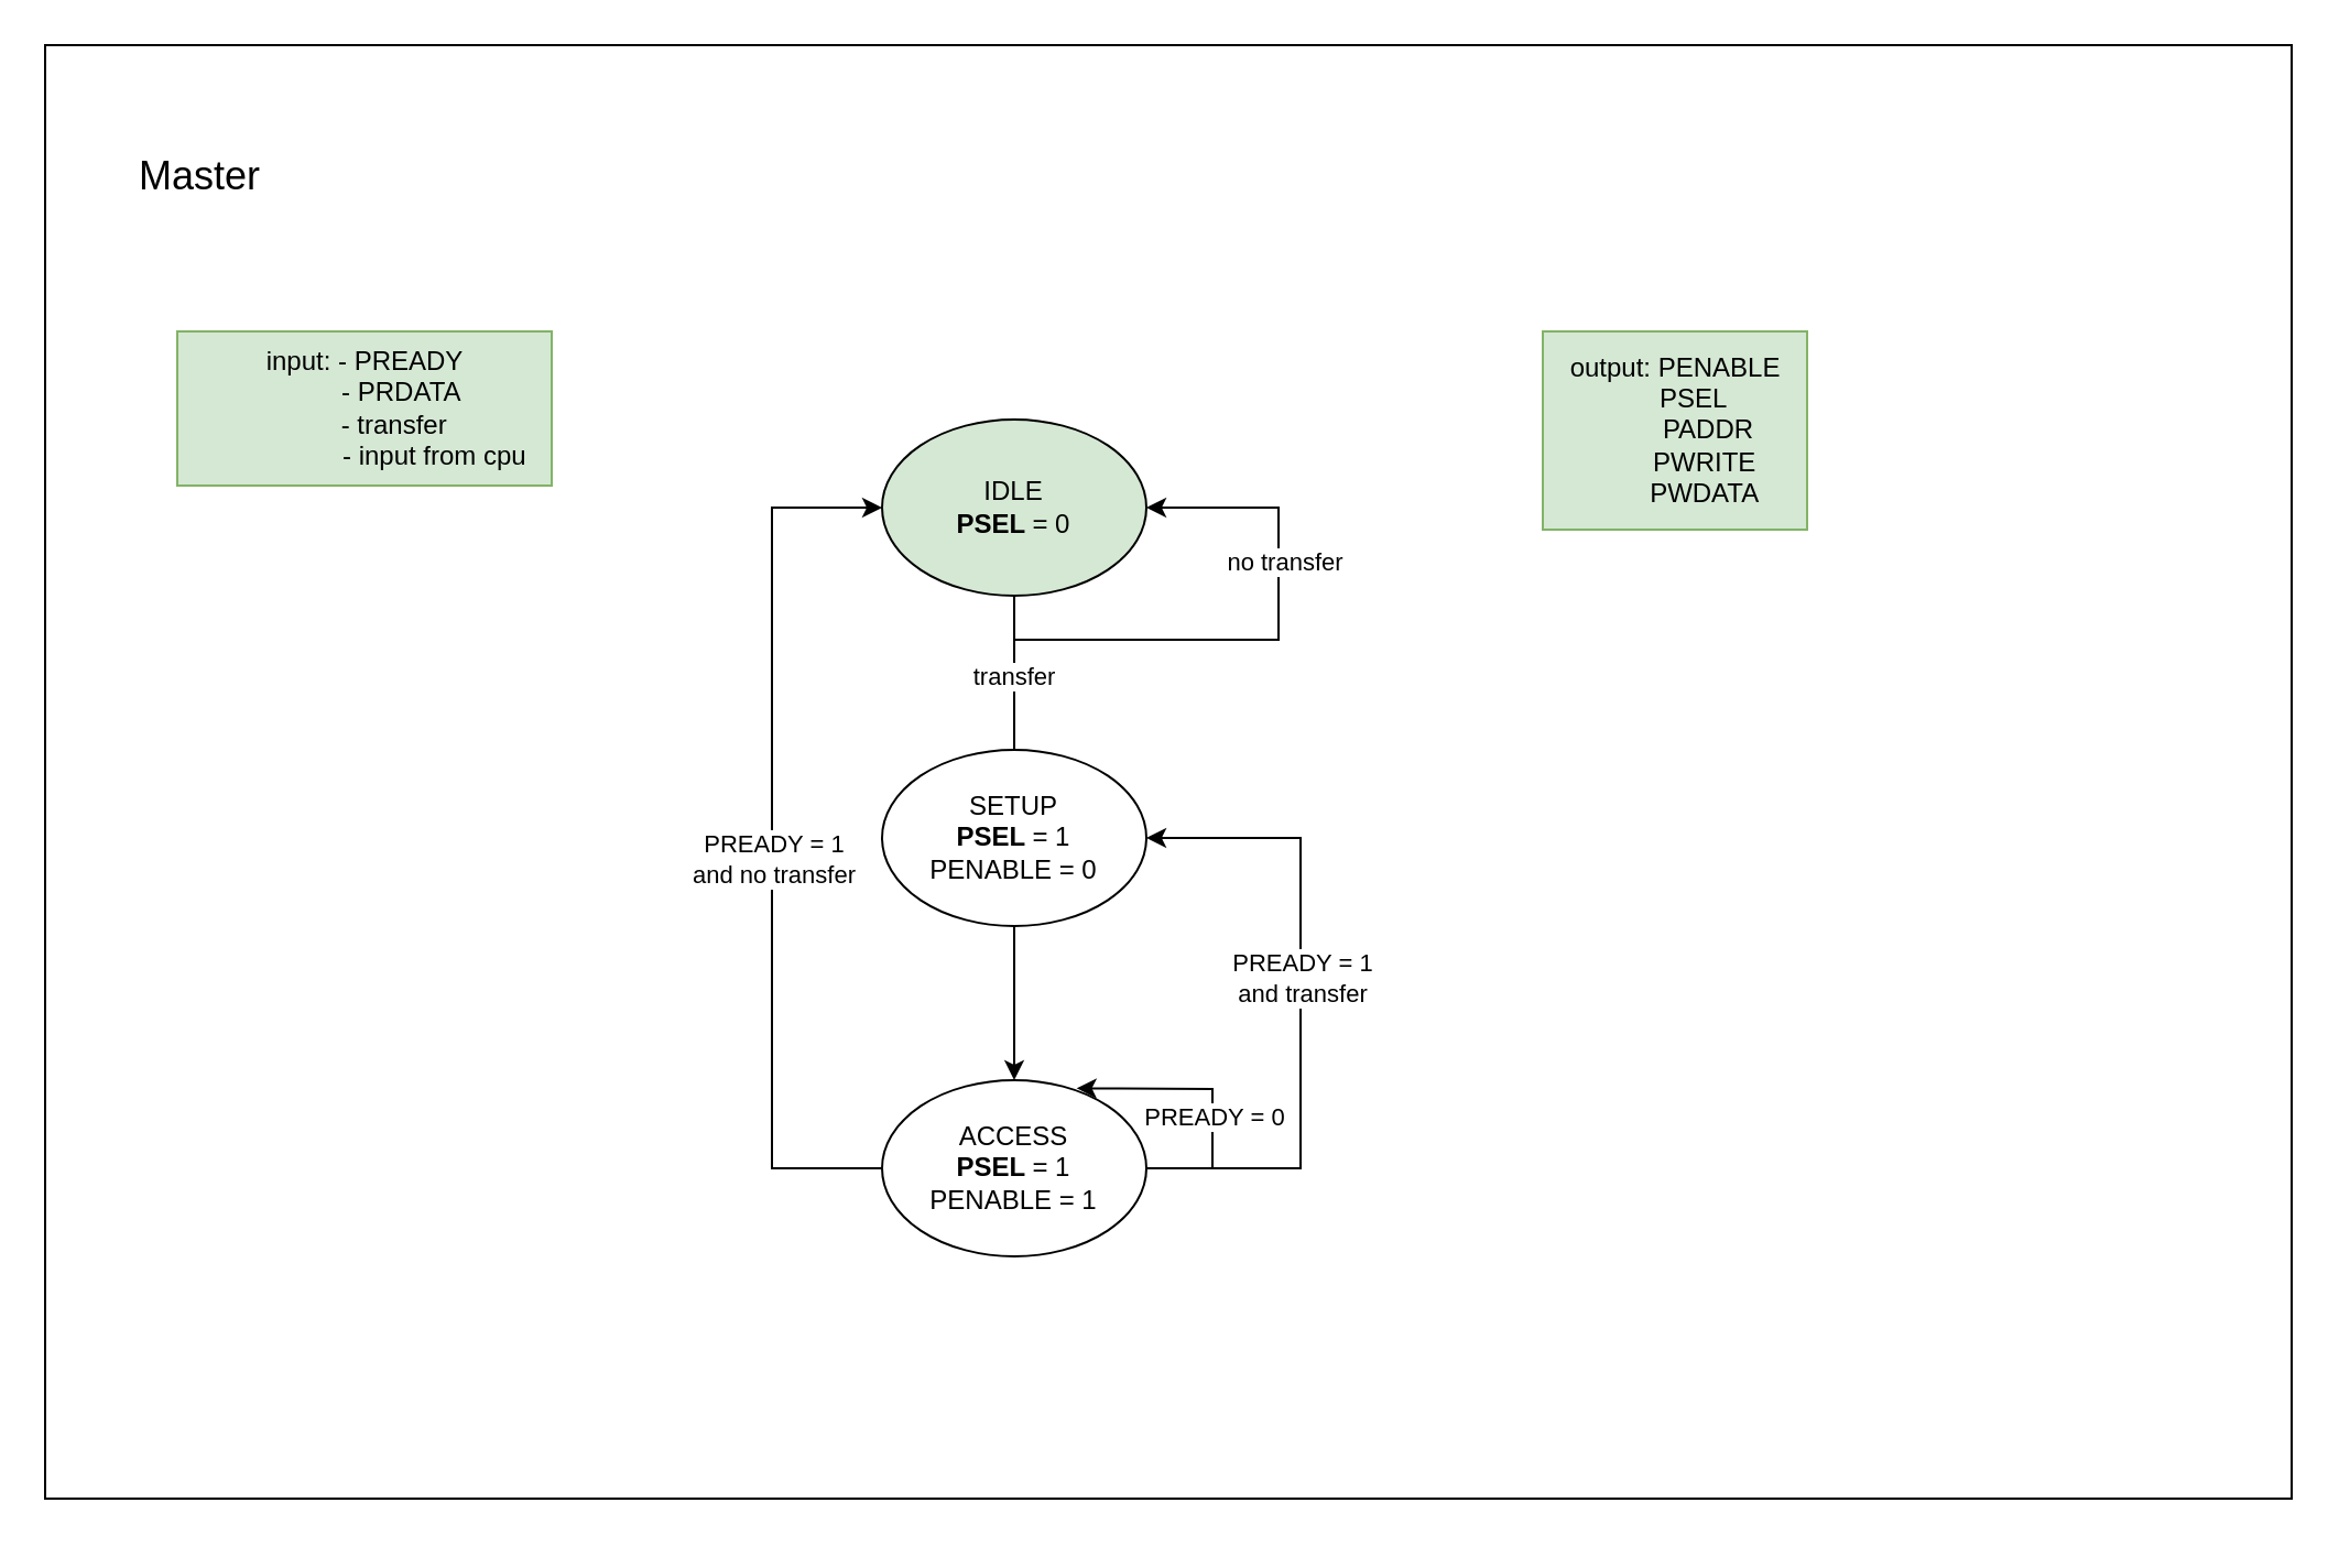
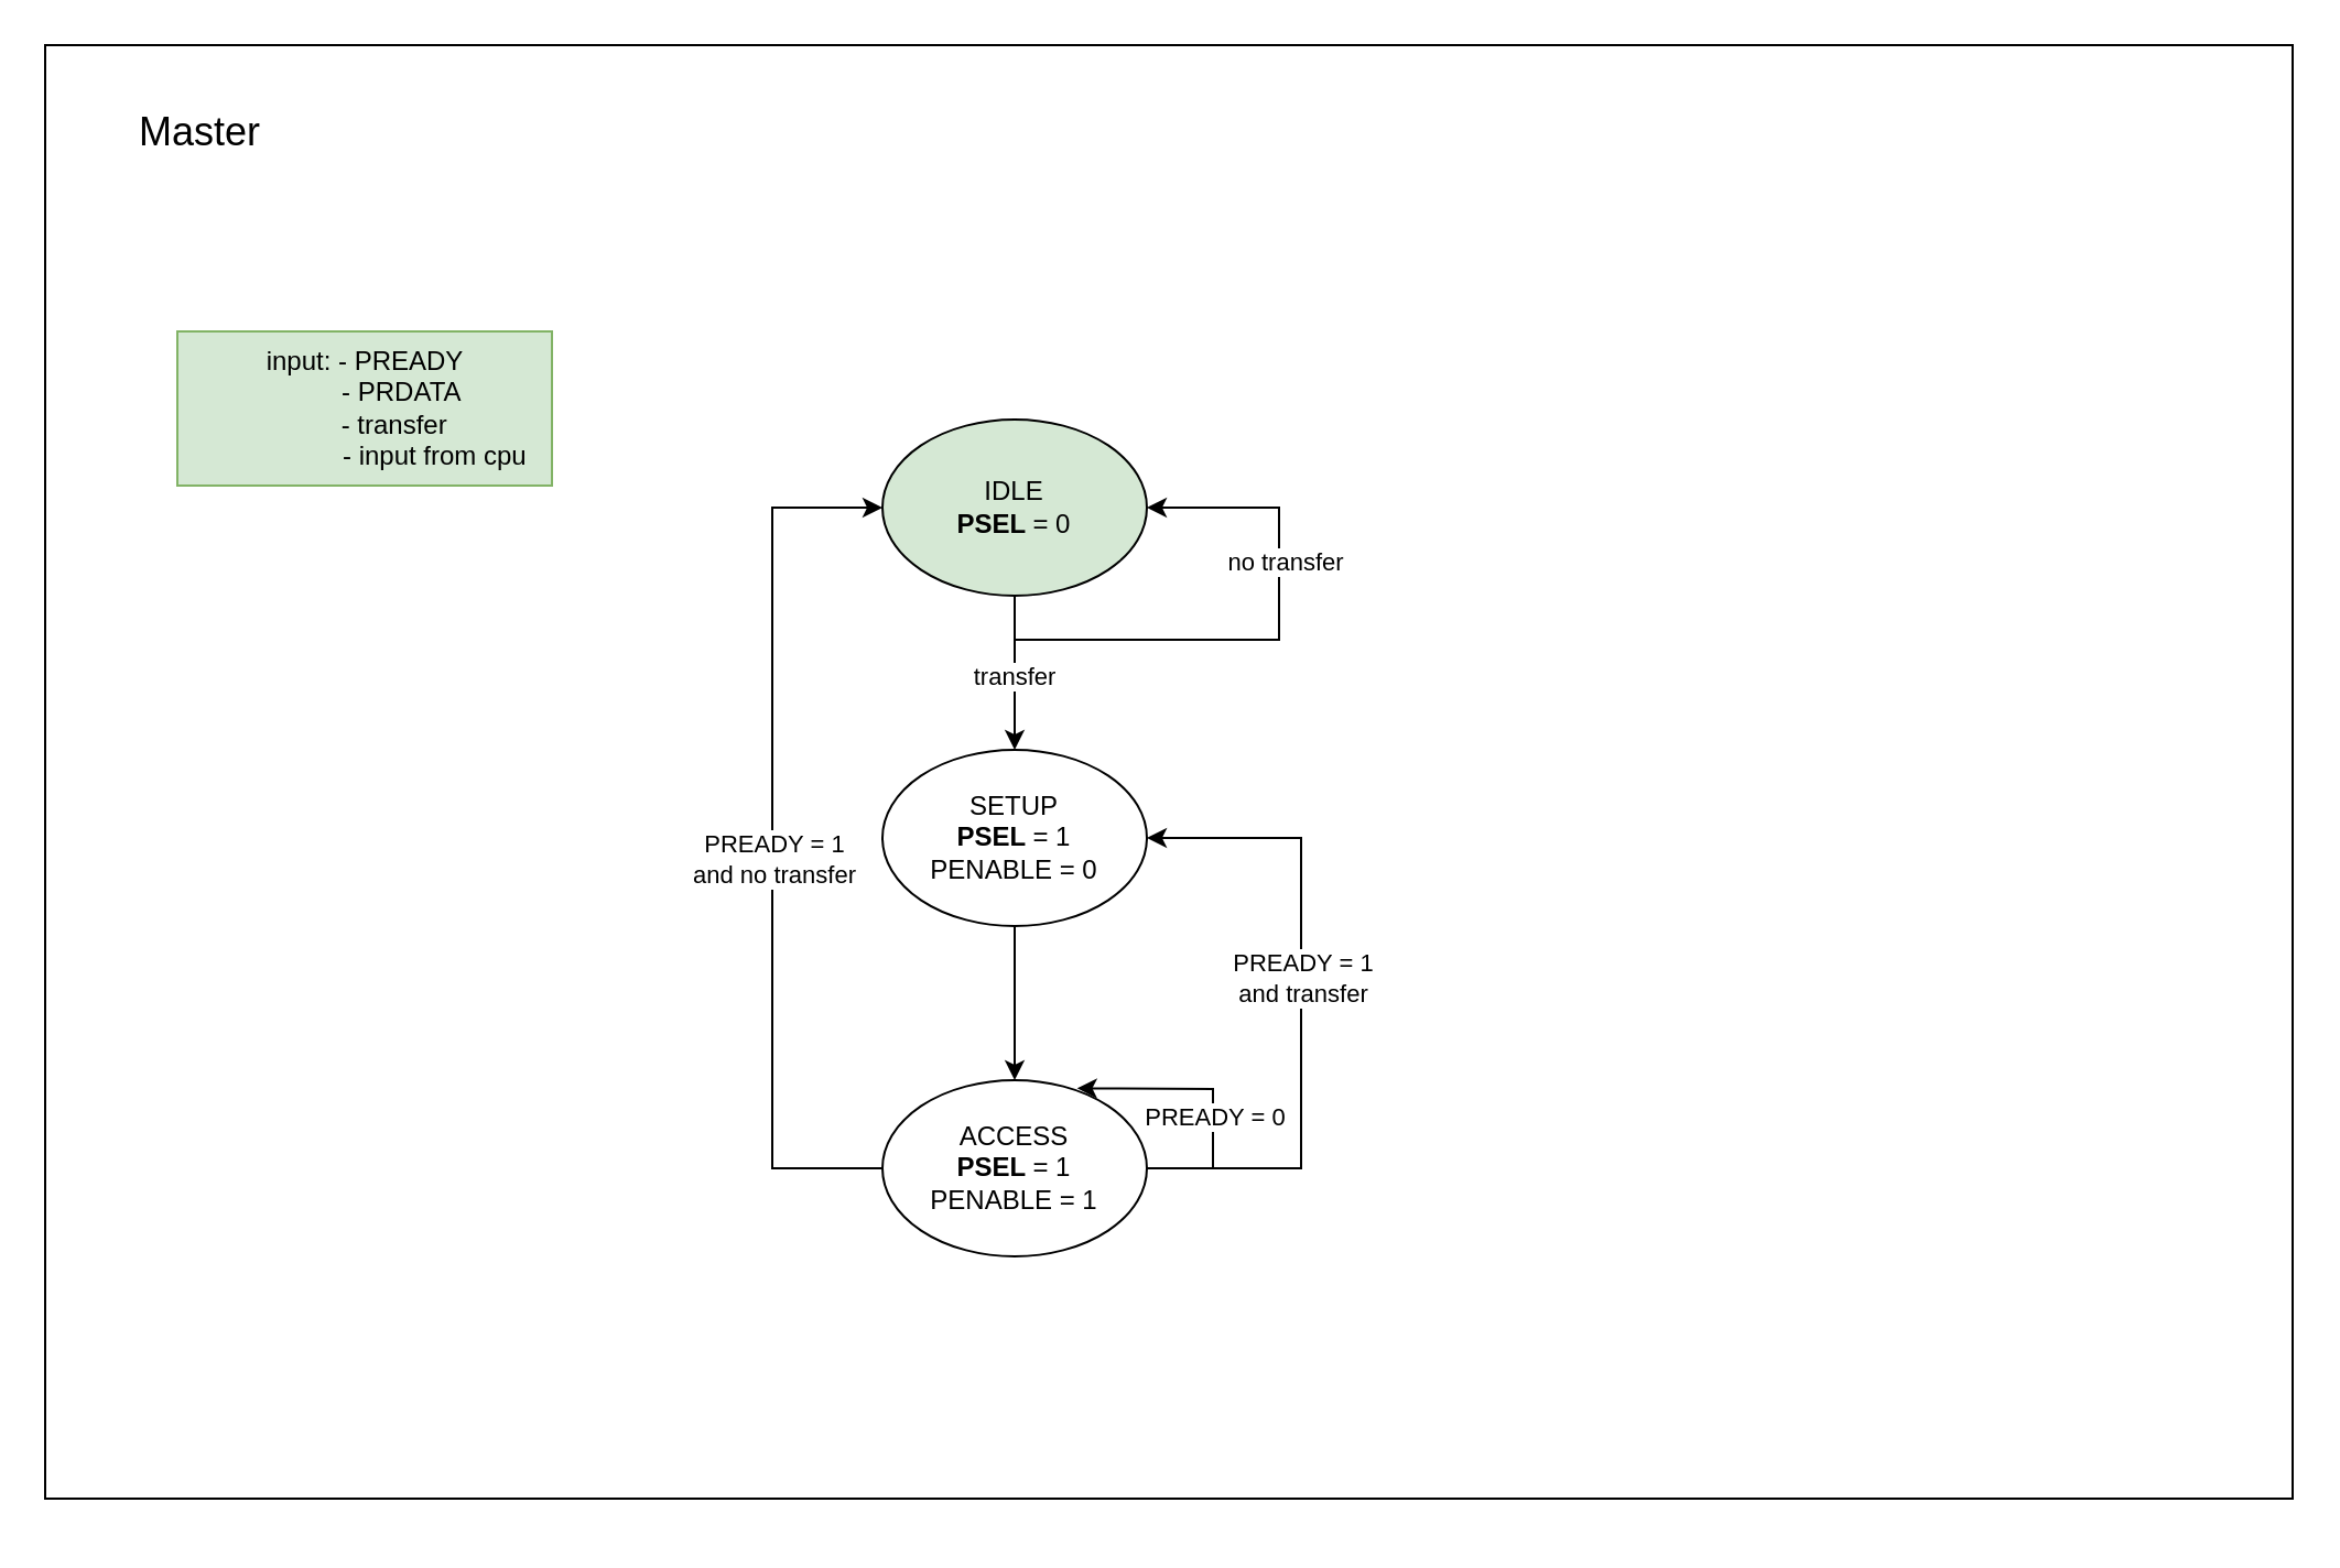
  <mxCell id="0" />
  <mxCell id="1" parent="0" />
  <mxCell id="2" value="" style="group" vertex="1" connectable="0" parent="1"><mxGeometry x="20" y="30" width="1020" height="660" as="geometry" /></mxCell>
  <mxCell id="3" value="" style="group" vertex="1" connectable="0" parent="2"><mxGeometry width="1020" height="660" as="geometry" /></mxCell>
  <mxCell id="4" value="" style="rounded=0;whiteSpace=wrap;html=1;" vertex="1" parent="3"><mxGeometry y="-10" width="1020" height="660" as="geometry" /></mxCell>
- <mxCell id="5" value="&lt;font style=&quot;font-size: 18px;&quot;&gt;Master&lt;/font&gt;" style="text;html=1;align=center;verticalAlign=middle;resizable=0;points=[];autosize=1;strokeColor=none;fillColor=none;" vertex="1" parent="3"><mxGeometry x="30" y="30" width="80" height="40" as="geometry" /></mxCell>
+ <mxCell id="5" value="&lt;font style=&quot;font-size: 18px;&quot;&gt;Master&lt;/font&gt;" style="text;html=1;align=center;verticalAlign=middle;resizable=0;points=[];autosize=1;strokeColor=none;fillColor=none;" vertex="1" parent="3"><mxGeometry x="30" y="10" width="80" height="40" as="geometry" /></mxCell>
  <mxCell id="6" value="input: - PREADY&lt;br&gt;&lt;span style=&quot;white-space: pre;&quot;&gt;&#09;&lt;/span&gt;&amp;nbsp; &amp;nbsp;- PRDATA&amp;nbsp;&lt;br&gt;&lt;span style=&quot;white-space: pre;&quot;&gt;&#09;&lt;/span&gt;- transfer&lt;br&gt;&lt;span style=&quot;white-space: pre;&quot;&gt;&#09;&lt;/span&gt;&amp;nbsp; &amp;nbsp; &amp;nbsp; &amp;nbsp; &amp;nbsp; &amp;nbsp;- input from cpu" style="text;html=1;align=center;verticalAlign=middle;resizable=0;points=[];autosize=1;strokeColor=#82b366;fillColor=#d5e8d4;" vertex="1" parent="3"><mxGeometry x="60" y="120" width="170" height="70" as="geometry" /></mxCell>
- <mxCell id="7" value="output: PENABLE&lt;br&gt;&amp;nbsp; &amp;nbsp; &amp;nbsp;PSEL&lt;br&gt;&amp;nbsp; &amp;nbsp; &amp;nbsp; &amp;nbsp; &amp;nbsp;PADDR&lt;br&gt;&amp;nbsp; &amp;nbsp;&amp;nbsp;&lt;span style=&quot;white-space: pre;&quot;&gt;&#09;&lt;/span&gt;PWRITE&lt;br&gt;&lt;span style=&quot;white-space: pre;&quot;&gt;&#09;&lt;/span&gt;PWDATA" style="text;html=1;align=center;verticalAlign=middle;resizable=0;points=[];autosize=1;strokeColor=#82b366;fillColor=#d5e8d4;" vertex="1" parent="3"><mxGeometry x="680" y="120" width="120" height="90" as="geometry" /></mxCell>
- <mxCell id="8" style="edgeStyle=orthogonalEdgeStyle;rounded=0;orthogonalLoop=1;jettySize=auto;html=1;entryX=0.5;entryY=0;entryDx=0;entryDy=0;endArrow=none;" edge="1" parent="3" source="10" target="12"><mxGeometry relative="1" as="geometry" /></mxCell>
+ <mxCell id="8" style="edgeStyle=orthogonalEdgeStyle;rounded=0;orthogonalLoop=1;jettySize=auto;html=1;entryX=0.5;entryY=0;entryDx=0;entryDy=0;" edge="1" parent="3" source="10" target="12"><mxGeometry relative="1" as="geometry" /></mxCell>
  <mxCell id="9" value="transfer" style="edgeLabel;html=1;align=center;verticalAlign=middle;resizable=0;points=[];" vertex="1" connectable="0" parent="8"><mxGeometry x="0.029" y="-1" relative="1" as="geometry"><mxPoint as="offset" /></mxGeometry></mxCell>
  <mxCell id="10" value="IDLE&lt;br&gt;&lt;b&gt;PSEL &lt;/b&gt;= 0" style="ellipse;whiteSpace=wrap;html=1;fillColor=#d5e8d4;" vertex="1" parent="3"><mxGeometry x="380" y="160" width="120" height="80" as="geometry" /></mxCell>
  <mxCell id="11" style="edgeStyle=orthogonalEdgeStyle;rounded=0;orthogonalLoop=1;jettySize=auto;html=1;entryX=0.5;entryY=0;entryDx=0;entryDy=0;" edge="1" parent="3" source="12" target="17"><mxGeometry relative="1" as="geometry" /></mxCell>
  <mxCell id="12" value="SETUP&lt;br&gt;&lt;b&gt;PSEL &lt;/b&gt;= 1&lt;br&gt;PENABLE = 0" style="ellipse;whiteSpace=wrap;html=1;" vertex="1" parent="3"><mxGeometry x="380" y="310" width="120" height="80" as="geometry" /></mxCell>
  <mxCell id="13" style="edgeStyle=orthogonalEdgeStyle;rounded=0;orthogonalLoop=1;jettySize=auto;html=1;entryX=0;entryY=0.5;entryDx=0;entryDy=0;" edge="1" parent="3" source="17" target="10"><mxGeometry relative="1" as="geometry"><Array as="points"><mxPoint x="330" y="500" /><mxPoint x="330" y="200" /></Array></mxGeometry></mxCell>
  <mxCell id="14" value="PREADY = 1&lt;br&gt;and no transfer" style="edgeLabel;html=1;align=center;verticalAlign=middle;resizable=0;points=[];" vertex="1" connectable="0" parent="13"><mxGeometry x="-0.045" relative="1" as="geometry"><mxPoint as="offset" /></mxGeometry></mxCell>
  <mxCell id="15" style="edgeStyle=orthogonalEdgeStyle;rounded=0;orthogonalLoop=1;jettySize=auto;html=1;entryX=1;entryY=0.5;entryDx=0;entryDy=0;" edge="1" parent="3" source="17" target="12"><mxGeometry relative="1" as="geometry"><Array as="points"><mxPoint x="570" y="500" /><mxPoint x="570" y="350" /></Array></mxGeometry></mxCell>
  <mxCell id="16" value="PREADY = 1&lt;br&gt;and transfer" style="edgeLabel;html=1;align=center;verticalAlign=middle;resizable=0;points=[];" vertex="1" connectable="0" parent="15"><mxGeometry x="0.083" relative="1" as="geometry"><mxPoint as="offset" /></mxGeometry></mxCell>
  <mxCell id="17" value="ACCESS&lt;br&gt;&lt;b&gt;PSEL &lt;/b&gt;= 1&lt;br&gt;PENABLE = 1" style="ellipse;whiteSpace=wrap;html=1;" vertex="1" parent="3"><mxGeometry x="380" y="460" width="120" height="80" as="geometry" /></mxCell>
  <mxCell id="18" value="" style="endArrow=classic;html=1;rounded=0;entryX=0.736;entryY=0.046;entryDx=0;entryDy=0;entryPerimeter=0;" edge="1" parent="3" target="17"><mxGeometry width="50" height="50" relative="1" as="geometry"><mxPoint x="530" y="500" as="sourcePoint" /><mxPoint x="560" y="430" as="targetPoint" /><Array as="points"><mxPoint x="530" y="464" /></Array></mxGeometry></mxCell>
  <mxCell id="19" value="PREADY = 0" style="edgeLabel;html=1;align=center;verticalAlign=middle;resizable=0;points=[];" vertex="1" connectable="0" parent="18"><mxGeometry x="-0.512" relative="1" as="geometry"><mxPoint as="offset" /></mxGeometry></mxCell>
  <mxCell id="20" value="" style="endArrow=classic;html=1;rounded=0;entryX=1;entryY=0.5;entryDx=0;entryDy=0;" edge="1" parent="2" target="10"><mxGeometry width="50" height="50" relative="1" as="geometry"><mxPoint x="440" y="260" as="sourcePoint" /><mxPoint x="620" y="260" as="targetPoint" /><Array as="points"><mxPoint x="560" y="260" /><mxPoint x="560" y="200" /></Array></mxGeometry></mxCell>
  <mxCell id="21" value="no transfer" style="edgeLabel;html=1;align=center;verticalAlign=middle;resizable=0;points=[];" vertex="1" connectable="0" parent="20"><mxGeometry x="0.3" y="-2" relative="1" as="geometry"><mxPoint as="offset" /></mxGeometry></mxCell>
